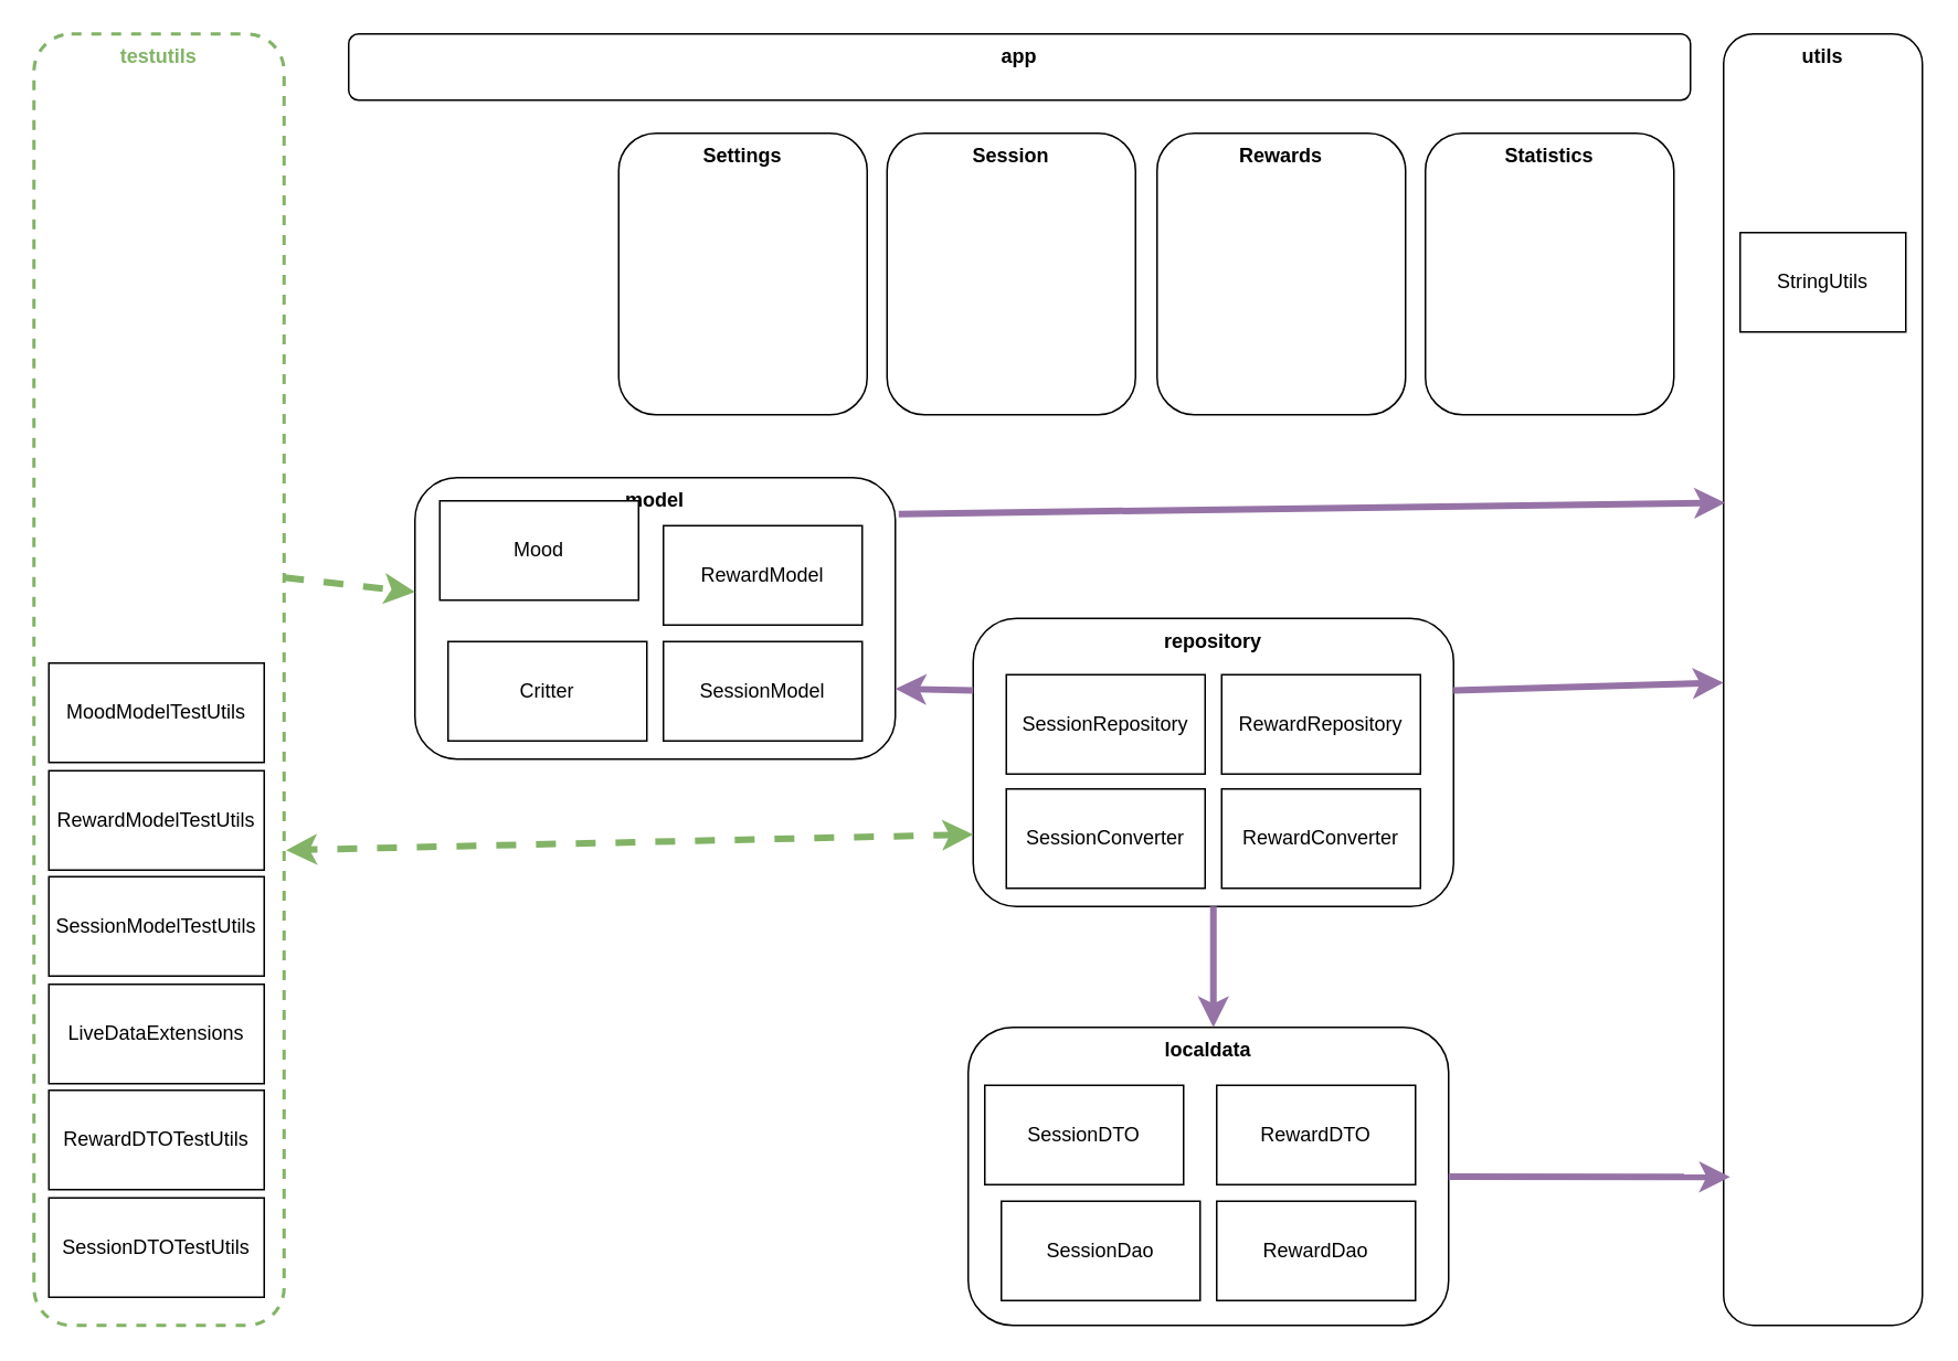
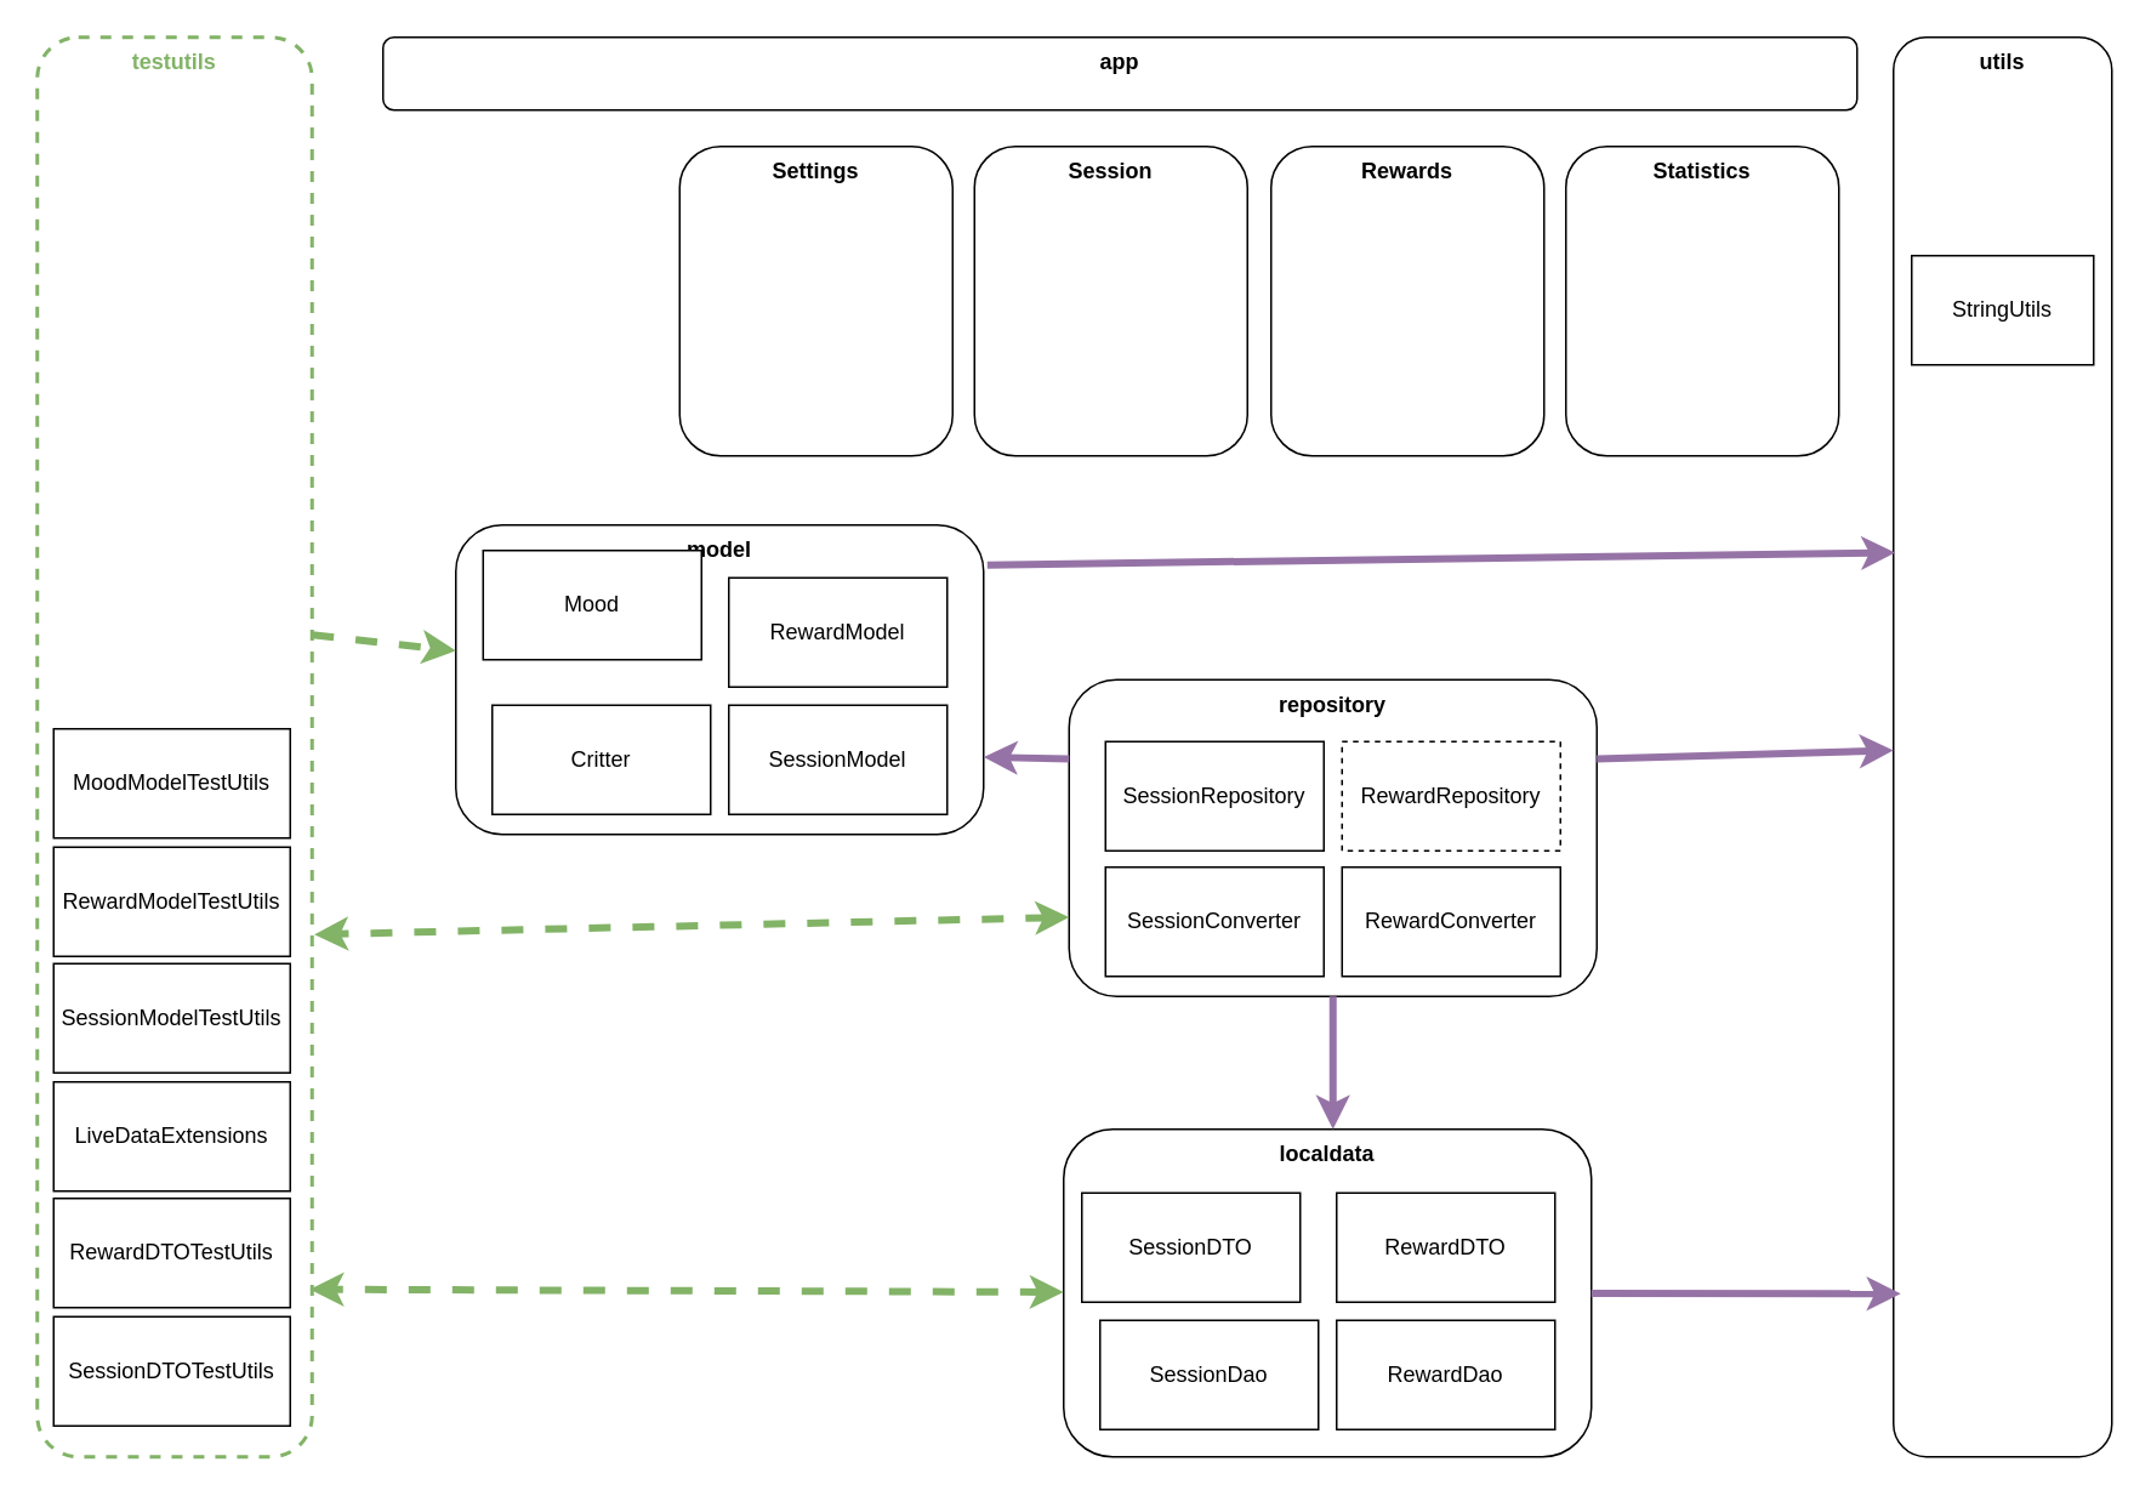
  <mxCell id="0" />
  <mxCell id="1" parent="0" />
  <mxCell id="2" value="app" style="rounded=1;whiteSpace=wrap;html=1;verticalAlign=top;fontStyle=1" vertex="1" parent="1"><mxGeometry x="210" y="20" width="810" height="40" as="geometry" /></mxCell>
  <mxCell id="3" value="testutils" style="rounded=1;whiteSpace=wrap;html=1;verticalAlign=top;dashed=1;strokeColor=#82B366;fillColor=none;strokeWidth=2;fontStyle=1;fontColor=#82B366;" vertex="1" parent="1"><mxGeometry x="20" y="20" width="151" height="780" as="geometry" /></mxCell>
  <mxCell id="4" value="utils" style="rounded=1;whiteSpace=wrap;html=1;verticalAlign=top;fontStyle=1" vertex="1" parent="1"><mxGeometry x="1040" y="20" width="120" height="780" as="geometry" /></mxCell>
  <mxCell id="5" value="" style="group" vertex="1" connectable="0" parent="1"><mxGeometry x="250" y="288" width="290" height="170" as="geometry" /></mxCell>
  <mxCell id="6" value="model" style="rounded=1;whiteSpace=wrap;html=1;verticalAlign=top;fontStyle=1" vertex="1" parent="5"><mxGeometry width="290" height="170" as="geometry" /></mxCell>
  <mxCell id="7" value="Mood" style="rounded=0;whiteSpace=wrap;html=1;" vertex="1" parent="5"><mxGeometry x="15" y="14" width="120" height="60" as="geometry" /></mxCell>
  <mxCell id="8" value="Critter" style="rounded=0;whiteSpace=wrap;html=1;" vertex="1" parent="5"><mxGeometry x="20" y="99" width="120" height="60" as="geometry" /></mxCell>
  <mxCell id="9" value="SessionModel" style="rounded=0;whiteSpace=wrap;html=1;" vertex="1" parent="5"><mxGeometry x="150" y="99" width="120" height="60" as="geometry" /></mxCell>
  <mxCell id="10" value="RewardModel" style="rounded=0;whiteSpace=wrap;html=1;" vertex="1" parent="5"><mxGeometry x="150" y="29" width="120" height="60" as="geometry" /></mxCell>
  <mxCell id="11" value="" style="group" vertex="1" connectable="0" parent="1"><mxGeometry x="587" y="373" width="290" height="174" as="geometry" /></mxCell>
  <mxCell id="12" value="repository" style="rounded=1;whiteSpace=wrap;html=1;verticalAlign=top;fontStyle=1" vertex="1" parent="11"><mxGeometry width="290" height="174" as="geometry" /></mxCell>
  <mxCell id="13" value="RewardConverter" style="rounded=0;whiteSpace=wrap;html=1;" vertex="1" parent="11"><mxGeometry x="150" y="103" width="120" height="60" as="geometry" /></mxCell>
  <mxCell id="14" value="SessionConverter" style="rounded=0;whiteSpace=wrap;html=1;" vertex="1" parent="11"><mxGeometry x="20" y="103" width="120" height="60" as="geometry" /></mxCell>
  <mxCell id="15" value="SessionRepository" style="rounded=0;whiteSpace=wrap;html=1;" vertex="1" parent="11"><mxGeometry x="20" y="34" width="120" height="60" as="geometry" /></mxCell>
- <mxCell id="16" value="RewardRepository" style="rounded=0;whiteSpace=wrap;html=1;" vertex="1" parent="11"><mxGeometry x="150" y="34" width="120" height="60" as="geometry" /></mxCell>
+ <mxCell id="16" value="RewardRepository" style="rounded=0;whiteSpace=wrap;html=1;dashed=1;" vertex="1" parent="11"><mxGeometry x="150" y="34" width="120" height="60" as="geometry" /></mxCell>
  <mxCell id="17" value="" style="group" vertex="1" connectable="0" parent="1"><mxGeometry x="584" y="620" width="290" height="180" as="geometry" /></mxCell>
  <mxCell id="18" value="localdata" style="rounded=1;whiteSpace=wrap;html=1;verticalAlign=top;fontStyle=1" vertex="1" parent="17"><mxGeometry width="290" height="180" as="geometry" /></mxCell>
  <mxCell id="19" value="SessionDTO" style="rounded=0;whiteSpace=wrap;html=1;" vertex="1" parent="17"><mxGeometry x="10" y="35" width="120" height="60" as="geometry" /></mxCell>
  <mxCell id="20" value="SessionDao" style="rounded=0;whiteSpace=wrap;html=1;" vertex="1" parent="17"><mxGeometry x="20" y="105" width="120" height="60" as="geometry" /></mxCell>
  <mxCell id="21" value="RewardDao" style="rounded=0;whiteSpace=wrap;html=1;" vertex="1" parent="17"><mxGeometry x="150" y="105" width="120" height="60" as="geometry" /></mxCell>
  <mxCell id="22" value="RewardDTO" style="rounded=0;whiteSpace=wrap;html=1;" vertex="1" parent="17"><mxGeometry x="150" y="35" width="120" height="60" as="geometry" /></mxCell>
  <mxCell id="23" value="" style="endArrow=classic;html=1;entryX=1;entryY=0.75;entryDx=0;entryDy=0;exitX=0;exitY=0.25;exitDx=0;exitDy=0;fillColor=#e1d5e7;strokeColor=#9673a6;strokeWidth=4;" edge="1" parent="1" source="12" target="6"><mxGeometry width="50" height="50" relative="1" as="geometry"><mxPoint x="74" y="820" as="sourcePoint" /><mxPoint x="124" y="770" as="targetPoint" /></mxGeometry></mxCell>
  <mxCell id="24" value="" style="endArrow=classic;html=1;exitX=0.5;exitY=1;exitDx=0;exitDy=0;fillColor=#e1d5e7;strokeColor=#9673a6;strokeWidth=4;" edge="1" parent="1" source="12"><mxGeometry width="50" height="50" relative="1" as="geometry"><mxPoint x="74" y="880" as="sourcePoint" /><mxPoint x="732" y="620" as="targetPoint" /></mxGeometry></mxCell>
  <mxCell id="25" value="" style="endArrow=classic;html=1;entryX=0.033;entryY=0.885;entryDx=0;entryDy=0;entryPerimeter=0;fillColor=#e1d5e7;strokeColor=#9673a6;strokeWidth=4;" edge="1" parent="1" source="18" target="4"><mxGeometry width="50" height="50" relative="1" as="geometry"><mxPoint x="60" y="880" as="sourcePoint" /><mxPoint x="110" y="830" as="targetPoint" /></mxGeometry></mxCell>
  <mxCell id="26" value="" style="endArrow=classic;html=1;exitX=1;exitY=0.25;exitDx=0;exitDy=0;fillColor=#e1d5e7;strokeColor=#9673a6;strokeWidth=4;" edge="1" parent="1" source="12" target="4"><mxGeometry width="50" height="50" relative="1" as="geometry"><mxPoint x="60" y="880" as="sourcePoint" /><mxPoint x="110" y="830" as="targetPoint" /></mxGeometry></mxCell>
  <mxCell id="27" value="" style="endArrow=classic;html=1;entryX=0.008;entryY=0.363;entryDx=0;entryDy=0;fillColor=#e1d5e7;strokeColor=#9673a6;strokeWidth=4;exitX=1.007;exitY=0.129;exitDx=0;exitDy=0;exitPerimeter=0;entryPerimeter=0;" edge="1" parent="1" source="6" target="4"><mxGeometry width="50" height="50" relative="1" as="geometry"><mxPoint x="60" y="880" as="sourcePoint" /><mxPoint x="110" y="830" as="targetPoint" /></mxGeometry></mxCell>
  <mxCell id="28" value="" style="endArrow=classic;html=1;entryX=1.008;entryY=0.632;entryDx=0;entryDy=0;entryPerimeter=0;exitX=0;exitY=0.75;exitDx=0;exitDy=0;startArrow=classic;startFill=1;fillColor=#d5e8d4;strokeColor=#82b366;strokeWidth=4;dashed=1;" edge="1" parent="1" source="12" target="3"><mxGeometry width="50" height="50" relative="1" as="geometry"><mxPoint x="60" y="880" as="sourcePoint" /><mxPoint x="110" y="830" as="targetPoint" /></mxGeometry></mxCell>
+ <mxCell id="29" value="" style="endArrow=classic;html=1;entryX=0.992;entryY=0.882;entryDx=0;entryDy=0;entryPerimeter=0;startArrow=classic;startFill=1;fillColor=#d5e8d4;strokeColor=#82b366;strokeWidth=4;dashed=1;" edge="1" parent="1" source="18" target="3"><mxGeometry width="50" height="50" relative="1" as="geometry"><mxPoint x="60" y="880" as="sourcePoint" /><mxPoint x="110" y="830" as="targetPoint" /></mxGeometry></mxCell>
  <mxCell id="30" value="" style="endArrow=classic;html=1;exitX=1;exitY=0.421;exitDx=0;exitDy=0;exitPerimeter=0;fillColor=#d5e8d4;strokeColor=#82b366;strokeWidth=4;dashed=1;" edge="1" parent="1" source="3" target="6"><mxGeometry width="50" height="50" relative="1" as="geometry"><mxPoint x="60" y="910" as="sourcePoint" /><mxPoint x="110" y="860" as="targetPoint" /></mxGeometry></mxCell>
  <mxCell id="31" value="Settings" style="rounded=1;whiteSpace=wrap;html=1;verticalAlign=top;fontStyle=1;glass=0;flipH=1;" vertex="1" parent="1"><mxGeometry x="373" y="80" width="150" height="170" as="geometry" /></mxCell>
  <mxCell id="32" value="Rewards" style="rounded=1;whiteSpace=wrap;html=1;verticalAlign=top;fontStyle=1;glass=0;flipH=1;" vertex="1" parent="1"><mxGeometry x="698" y="80" width="150" height="170" as="geometry" /></mxCell>
  <mxCell id="33" value="Session" style="rounded=1;whiteSpace=wrap;html=1;verticalAlign=top;fontStyle=1;glass=0;flipH=1;" vertex="1" parent="1"><mxGeometry x="535" y="80" width="150" height="170" as="geometry" /></mxCell>
  <mxCell id="34" value="Statistics" style="rounded=1;whiteSpace=wrap;html=1;verticalAlign=top;fontStyle=1;glass=0;flipH=1;" vertex="1" parent="1"><mxGeometry x="860" y="80" width="150" height="170" as="geometry" /></mxCell>
  <mxCell id="35" value="StringUtils" style="rounded=0;whiteSpace=wrap;html=1;" vertex="1" parent="1"><mxGeometry x="1050" y="140" width="100" height="60" as="geometry" /></mxCell>
  <mxCell id="36" value="MoodModelTestUtils" style="rounded=0;whiteSpace=wrap;html=1;" vertex="1" parent="1"><mxGeometry x="29" y="400" width="130" height="60" as="geometry" /></mxCell>
  <mxCell id="37" value="RewardModelTestUtils" style="rounded=0;whiteSpace=wrap;html=1;" vertex="1" parent="1"><mxGeometry x="29" y="465" width="130" height="60" as="geometry" /></mxCell>
  <mxCell id="38" value="SessionModelTestUtils" style="rounded=0;whiteSpace=wrap;html=1;" vertex="1" parent="1"><mxGeometry x="29" y="529" width="130" height="60" as="geometry" /></mxCell>
  <mxCell id="39" value="LiveDataExtensions" style="rounded=0;whiteSpace=wrap;html=1;" vertex="1" parent="1"><mxGeometry x="29" y="594" width="130" height="60" as="geometry" /></mxCell>
  <mxCell id="40" value="RewardDTOTestUtils" style="rounded=0;whiteSpace=wrap;html=1;" vertex="1" parent="1"><mxGeometry x="29" y="658" width="130" height="60" as="geometry" /></mxCell>
  <mxCell id="41" value="SessionDTOTestUtils" style="rounded=0;whiteSpace=wrap;html=1;" vertex="1" parent="1"><mxGeometry x="29" y="723" width="130" height="60" as="geometry" /></mxCell>
